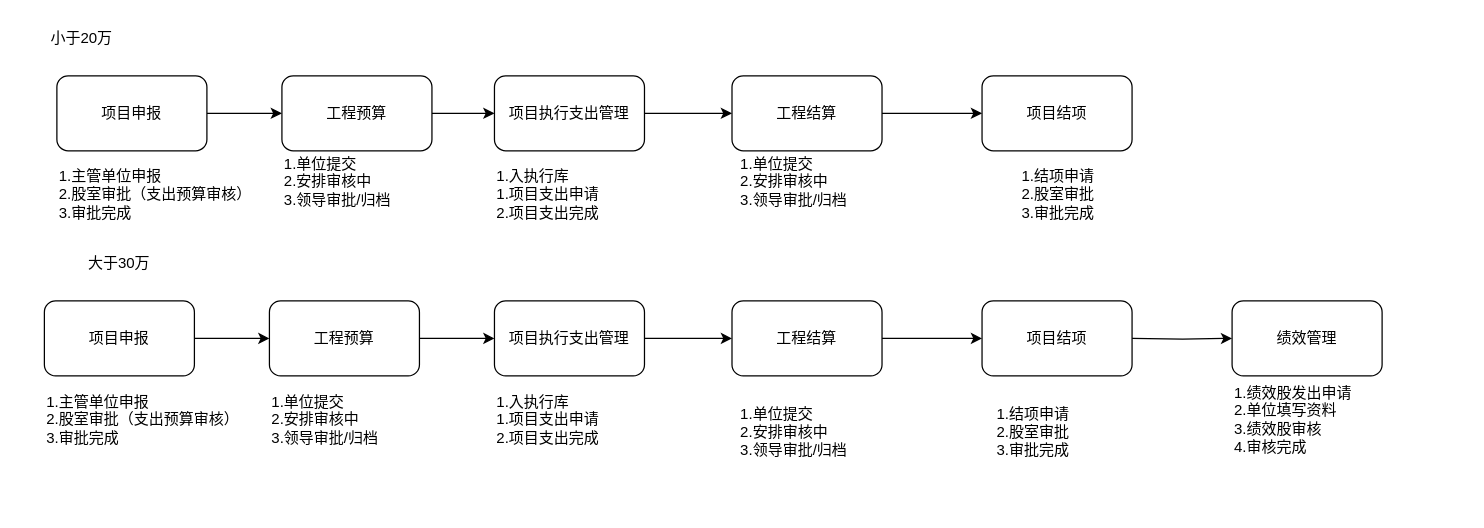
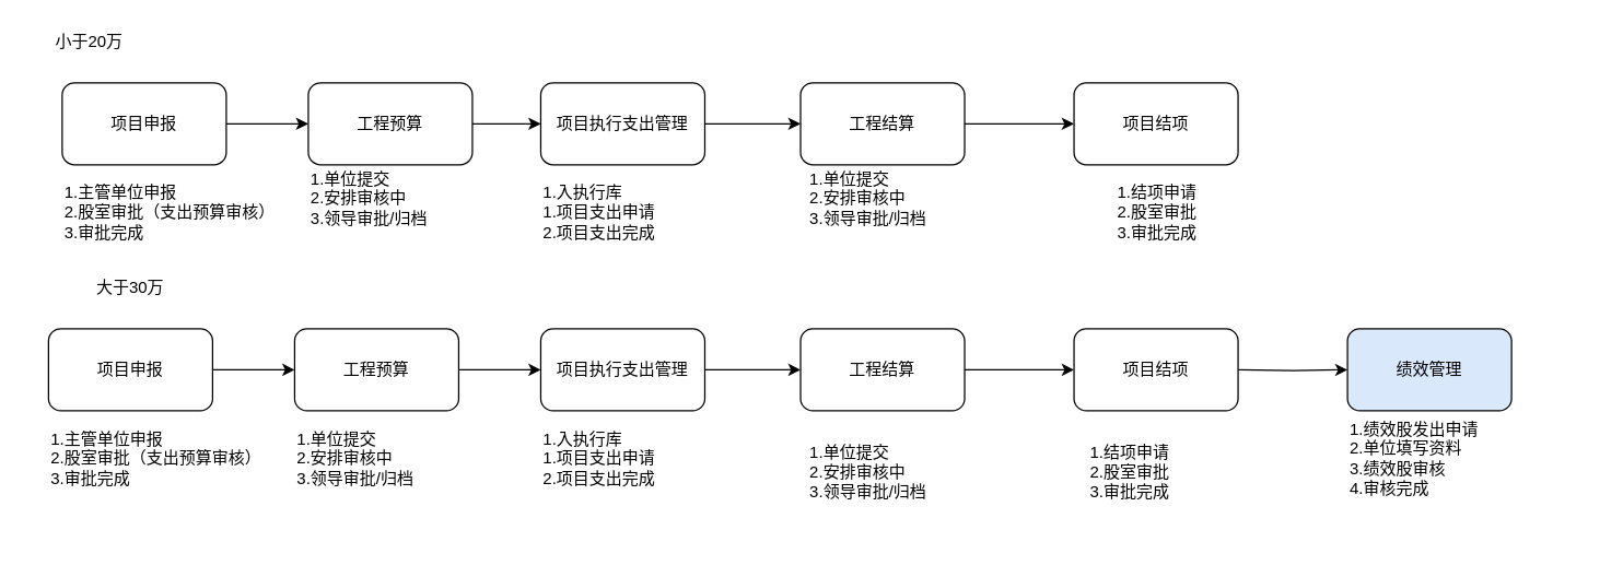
  <mxCell id="0" />
  <mxCell id="1" parent="0" />
  <mxCell id="2" value="" style="edgeStyle=orthogonalEdgeStyle;rounded=0;orthogonalLoop=1;jettySize=auto;html=1;" edge="1" parent="1" source="3" target="5"><mxGeometry relative="1" as="geometry" /></mxCell>
  <mxCell id="3" value="项目申报" style="rounded=1;whiteSpace=wrap;html=1;" vertex="1" parent="1"><mxGeometry x="45" y="60" width="120" height="60" as="geometry" /></mxCell>
  <mxCell id="4" value="" style="edgeStyle=orthogonalEdgeStyle;rounded=0;orthogonalLoop=1;jettySize=auto;html=1;" edge="1" parent="1" source="5" target="13"><mxGeometry relative="1" as="geometry" /></mxCell>
  <mxCell id="5" value="工程预算" style="rounded=1;whiteSpace=wrap;html=1;" vertex="1" parent="1"><mxGeometry x="225" y="60" width="120" height="60" as="geometry" /></mxCell>
  <mxCell id="6" value="1.主管单位申报&lt;br&gt;2.股室审批（支出预算审核）&lt;br&gt;3.审批完成" style="text;html=1;strokeColor=none;fillColor=none;align=left;verticalAlign=middle;whiteSpace=wrap;rounded=0;" vertex="1" parent="1"><mxGeometry x="45" y="100" width="190" height="110" as="geometry" /></mxCell>
  <mxCell id="7" value="" style="edgeStyle=orthogonalEdgeStyle;rounded=0;orthogonalLoop=1;jettySize=auto;html=1;" edge="1" parent="1" source="8" target="30"><mxGeometry relative="1" as="geometry" /></mxCell>
  <mxCell id="8" value="项目申报" style="rounded=1;whiteSpace=wrap;html=1;" vertex="1" parent="1"><mxGeometry x="35" y="240" width="120" height="60" as="geometry" /></mxCell>
  <mxCell id="9" value="小于20万" style="text;html=1;strokeColor=none;fillColor=none;align=center;verticalAlign=middle;whiteSpace=wrap;rounded=0;" vertex="1" parent="1"><mxGeometry x="20" y="20" width="90" height="20" as="geometry" /></mxCell>
  <mxCell id="10" value="大于30万" style="text;html=1;strokeColor=none;fillColor=none;align=center;verticalAlign=middle;whiteSpace=wrap;rounded=0;" vertex="1" parent="1"><mxGeometry x="50" y="200" width="90" height="20" as="geometry" /></mxCell>
  <mxCell id="11" value="1.主管单位申报&lt;br&gt;2.股室审批（支出预算审核）&lt;br&gt;3.审批完成" style="text;html=1;strokeColor=none;fillColor=none;align=left;verticalAlign=middle;whiteSpace=wrap;rounded=0;" vertex="1" parent="1"><mxGeometry x="35" y="280" width="190" height="110" as="geometry" /></mxCell>
  <mxCell id="12" value="" style="edgeStyle=orthogonalEdgeStyle;rounded=0;orthogonalLoop=1;jettySize=auto;html=1;" edge="1" parent="1" source="13" target="15"><mxGeometry relative="1" as="geometry" /></mxCell>
  <mxCell id="13" value="项目执行支出管理" style="rounded=1;whiteSpace=wrap;html=1;" vertex="1" parent="1"><mxGeometry x="395" y="60" width="120" height="60" as="geometry" /></mxCell>
  <mxCell id="14" value="" style="edgeStyle=orthogonalEdgeStyle;rounded=0;orthogonalLoop=1;jettySize=auto;html=1;" edge="1" parent="1" source="15" target="16"><mxGeometry relative="1" as="geometry" /></mxCell>
  <mxCell id="15" value="工程结算" style="rounded=1;whiteSpace=wrap;html=1;" vertex="1" parent="1"><mxGeometry x="585" y="60" width="120" height="60" as="geometry" /></mxCell>
  <mxCell id="16" value="项目结项" style="rounded=1;whiteSpace=wrap;html=1;" vertex="1" parent="1"><mxGeometry x="785" y="60" width="120" height="60" as="geometry" /></mxCell>
  <mxCell id="17" value="1.入执行库&lt;br&gt;1.项目支出申请&lt;br&gt;2.项目支出完成" style="text;html=1;strokeColor=none;fillColor=none;align=left;verticalAlign=middle;whiteSpace=wrap;rounded=0;" vertex="1" parent="1"><mxGeometry x="395" y="100" width="190" height="110" as="geometry" /></mxCell>
  <mxCell id="18" value="1.结项申请&lt;br&gt;2.股室审批&lt;br&gt;3.审批完成" style="text;html=1;strokeColor=none;fillColor=none;align=left;verticalAlign=middle;whiteSpace=wrap;rounded=0;" vertex="1" parent="1"><mxGeometry x="815" y="100" width="180" height="110" as="geometry" /></mxCell>
  <mxCell id="19" value="1.单位提交&lt;br&gt;2.安排审核中&lt;br&gt;3.领导审批/归档" style="text;html=1;strokeColor=none;fillColor=none;align=left;verticalAlign=middle;whiteSpace=wrap;rounded=0;" vertex="1" parent="1"><mxGeometry x="225" y="90" width="190" height="110" as="geometry" /></mxCell>
  <mxCell id="20" value="1.单位提交&lt;br&gt;2.安排审核中&lt;br&gt;3.领导审批/归档" style="text;html=1;strokeColor=none;fillColor=none;align=left;verticalAlign=middle;whiteSpace=wrap;rounded=0;" vertex="1" parent="1"><mxGeometry x="590" y="90" width="190" height="110" as="geometry" /></mxCell>
  <mxCell id="21" value="" style="edgeStyle=orthogonalEdgeStyle;rounded=0;orthogonalLoop=1;jettySize=auto;html=1;" edge="1" parent="1" target="22"><mxGeometry relative="1" as="geometry"><mxPoint x="905" y="270" as="sourcePoint" /></mxGeometry></mxCell>
- <mxCell id="22" value="绩效管理" style="rounded=1;whiteSpace=wrap;html=1;" vertex="1" parent="1"><mxGeometry x="985" y="240" width="120" height="60" as="geometry" /></mxCell>
+ <mxCell id="22" value="绩效管理" style="rounded=1;whiteSpace=wrap;html=1;fillColor=#dae8fc;" vertex="1" parent="1"><mxGeometry x="985" y="240" width="120" height="60" as="geometry" /></mxCell>
  <mxCell id="23" value="项目结项" style="rounded=1;whiteSpace=wrap;html=1;" vertex="1" parent="1"><mxGeometry x="785" y="240" width="120" height="60" as="geometry" /></mxCell>
  <mxCell id="24" value="1.结项申请&lt;br&gt;2.股室审批&lt;br&gt;3.审批完成" style="text;html=1;strokeColor=none;fillColor=none;align=left;verticalAlign=middle;whiteSpace=wrap;rounded=0;" vertex="1" parent="1"><mxGeometry x="795" y="290" width="180" height="110" as="geometry" /></mxCell>
  <mxCell id="25" value="1.绩效股发出申请&lt;br&gt;2.单位填写资料&lt;br&gt;3.绩效股审核&lt;br&gt;4.审核完成" style="text;html=1;strokeColor=none;fillColor=none;align=left;verticalAlign=middle;whiteSpace=wrap;rounded=0;" vertex="1" parent="1"><mxGeometry x="985" y="280" width="180" height="110" as="geometry" /></mxCell>
  <mxCell id="26" value="" style="edgeStyle=orthogonalEdgeStyle;rounded=0;orthogonalLoop=1;jettySize=auto;html=1;" edge="1" parent="1" source="27" target="33"><mxGeometry relative="1" as="geometry" /></mxCell>
  <mxCell id="27" value="项目执行支出管理" style="rounded=1;whiteSpace=wrap;html=1;" vertex="1" parent="1"><mxGeometry x="395" y="240" width="120" height="60" as="geometry" /></mxCell>
  <mxCell id="28" value="1.入执行库&lt;br&gt;1.项目支出申请&lt;br&gt;2.项目支出完成" style="text;html=1;strokeColor=none;fillColor=none;align=left;verticalAlign=middle;whiteSpace=wrap;rounded=0;" vertex="1" parent="1"><mxGeometry x="395" y="280" width="190" height="110" as="geometry" /></mxCell>
  <mxCell id="29" value="" style="edgeStyle=orthogonalEdgeStyle;rounded=0;orthogonalLoop=1;jettySize=auto;html=1;" edge="1" parent="1" source="30" target="27"><mxGeometry relative="1" as="geometry" /></mxCell>
  <mxCell id="30" value="工程预算" style="rounded=1;whiteSpace=wrap;html=1;" vertex="1" parent="1"><mxGeometry x="215" y="240" width="120" height="60" as="geometry" /></mxCell>
  <mxCell id="31" value="1.单位提交&lt;br&gt;2.安排审核中&lt;br&gt;3.领导审批/归档" style="text;html=1;strokeColor=none;fillColor=none;align=left;verticalAlign=middle;whiteSpace=wrap;rounded=0;" vertex="1" parent="1"><mxGeometry x="215" y="280" width="190" height="110" as="geometry" /></mxCell>
  <mxCell id="32" value="" style="edgeStyle=orthogonalEdgeStyle;rounded=0;orthogonalLoop=1;jettySize=auto;html=1;" edge="1" parent="1" source="33" target="23"><mxGeometry relative="1" as="geometry" /></mxCell>
  <mxCell id="33" value="工程结算" style="rounded=1;whiteSpace=wrap;html=1;" vertex="1" parent="1"><mxGeometry x="585" y="240" width="120" height="60" as="geometry" /></mxCell>
  <mxCell id="34" value="1.单位提交&lt;br&gt;2.安排审核中&lt;br&gt;3.领导审批/归档" style="text;html=1;strokeColor=none;fillColor=none;align=left;verticalAlign=middle;whiteSpace=wrap;rounded=0;" vertex="1" parent="1"><mxGeometry x="590" y="290" width="190" height="110" as="geometry" /></mxCell>
